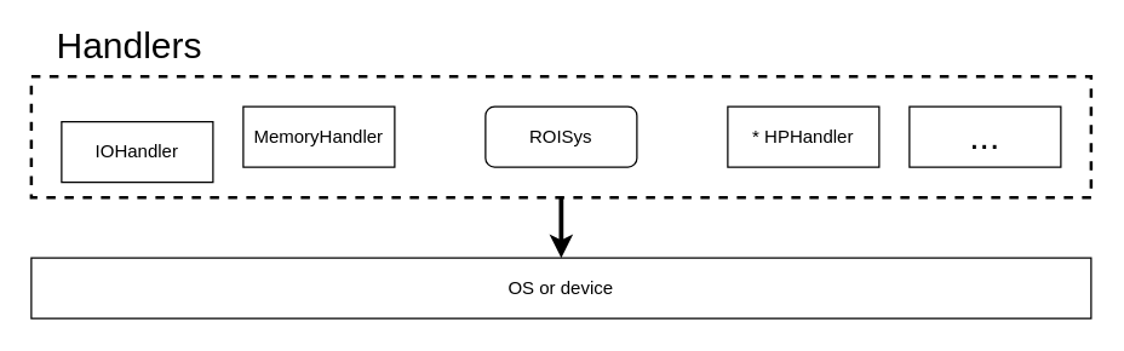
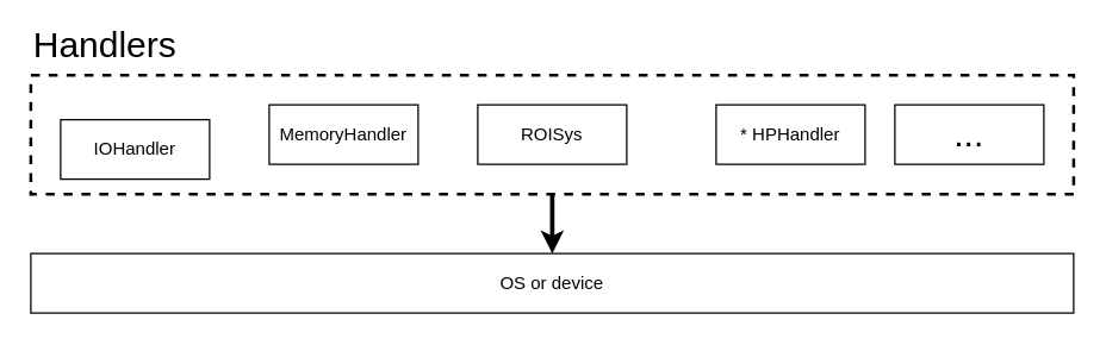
  <mxCell id="0" />
  <mxCell id="1" parent="0" />
  <mxCell id="2" style="edgeStyle=orthogonalEdgeStyle;rounded=0;orthogonalLoop=1;jettySize=auto;html=1;exitX=0.5;exitY=1;exitDx=0;exitDy=0;entryX=0.5;entryY=0;entryDx=0;entryDy=0;strokeWidth=3;fontSize=24;" edge="1" parent="1" source="3" target="10"><mxGeometry relative="1" as="geometry"><mxPoint x="370" y="190" as="targetPoint" /></mxGeometry></mxCell>
  <mxCell id="3" value="" style="rounded=0;whiteSpace=wrap;html=1;fillColor=none;dashed=1;strokeWidth=2;" vertex="1" parent="1"><mxGeometry x="20" y="50" width="700" height="80" as="geometry" /></mxCell>
- <mxCell id="4" value="Handlers" style="text;html=1;strokeColor=none;fillColor=none;align=center;verticalAlign=middle;whiteSpace=wrap;rounded=0;fontSize=24;" vertex="1" parent="1"><mxGeometry x="45" y="20" width="80" height="20" as="geometry" /></mxCell>
+ <mxCell id="4" value="Handlers" style="text;html=1;strokeColor=none;fillColor=none;align=center;verticalAlign=middle;whiteSpace=wrap;rounded=0;fontSize=24;" vertex="1" parent="1"><mxGeometry x="30" y="20" width="80" height="20" as="geometry" /></mxCell>
  <mxCell id="5" value="IOHandler" style="rounded=0;whiteSpace=wrap;html=1;fillColor=none;" vertex="1" parent="1"><mxGeometry x="40" y="80" width="100" height="40" as="geometry" /></mxCell>
- <mxCell id="6" value="MemoryHandler" style="rounded=0;whiteSpace=wrap;html=1;fillColor=none;" vertex="1" parent="1"><mxGeometry x="160" y="70" width="100" height="40" as="geometry" /></mxCell>
- <mxCell id="7" value="ROISys" style="whiteSpace=wrap;html=1;fillColor=none;fontSize=12;rounded=1;" vertex="1" parent="1"><mxGeometry x="320" y="70" width="100" height="40" as="geometry" /></mxCell>
+ <mxCell id="6" value="MemoryHandler" style="rounded=0;whiteSpace=wrap;html=1;fillColor=none;" vertex="1" parent="1"><mxGeometry x="180" y="70" width="100" height="40" as="geometry" /></mxCell>
+ <mxCell id="7" value="ROISys" style="rounded=0;whiteSpace=wrap;html=1;fillColor=none;fontSize=12;" vertex="1" parent="1"><mxGeometry x="320" y="70" width="100" height="40" as="geometry" /></mxCell>
  <mxCell id="8" value="* HPHandler" style="rounded=0;whiteSpace=wrap;html=1;fillColor=none;" vertex="1" parent="1"><mxGeometry x="480" y="70" width="100" height="40" as="geometry" /></mxCell>
  <mxCell id="9" value="&lt;font style=&quot;font-size: 24px&quot;&gt;...&lt;/font&gt;" style="rounded=0;whiteSpace=wrap;html=1;fillColor=none;" vertex="1" parent="1"><mxGeometry x="600" y="70" width="100" height="40" as="geometry" /></mxCell>
  <mxCell id="10" value="OS or device" style="rounded=0;whiteSpace=wrap;html=1;fillColor=none;" vertex="1" parent="1"><mxGeometry x="20" y="170" width="700" height="40" as="geometry" /></mxCell>
